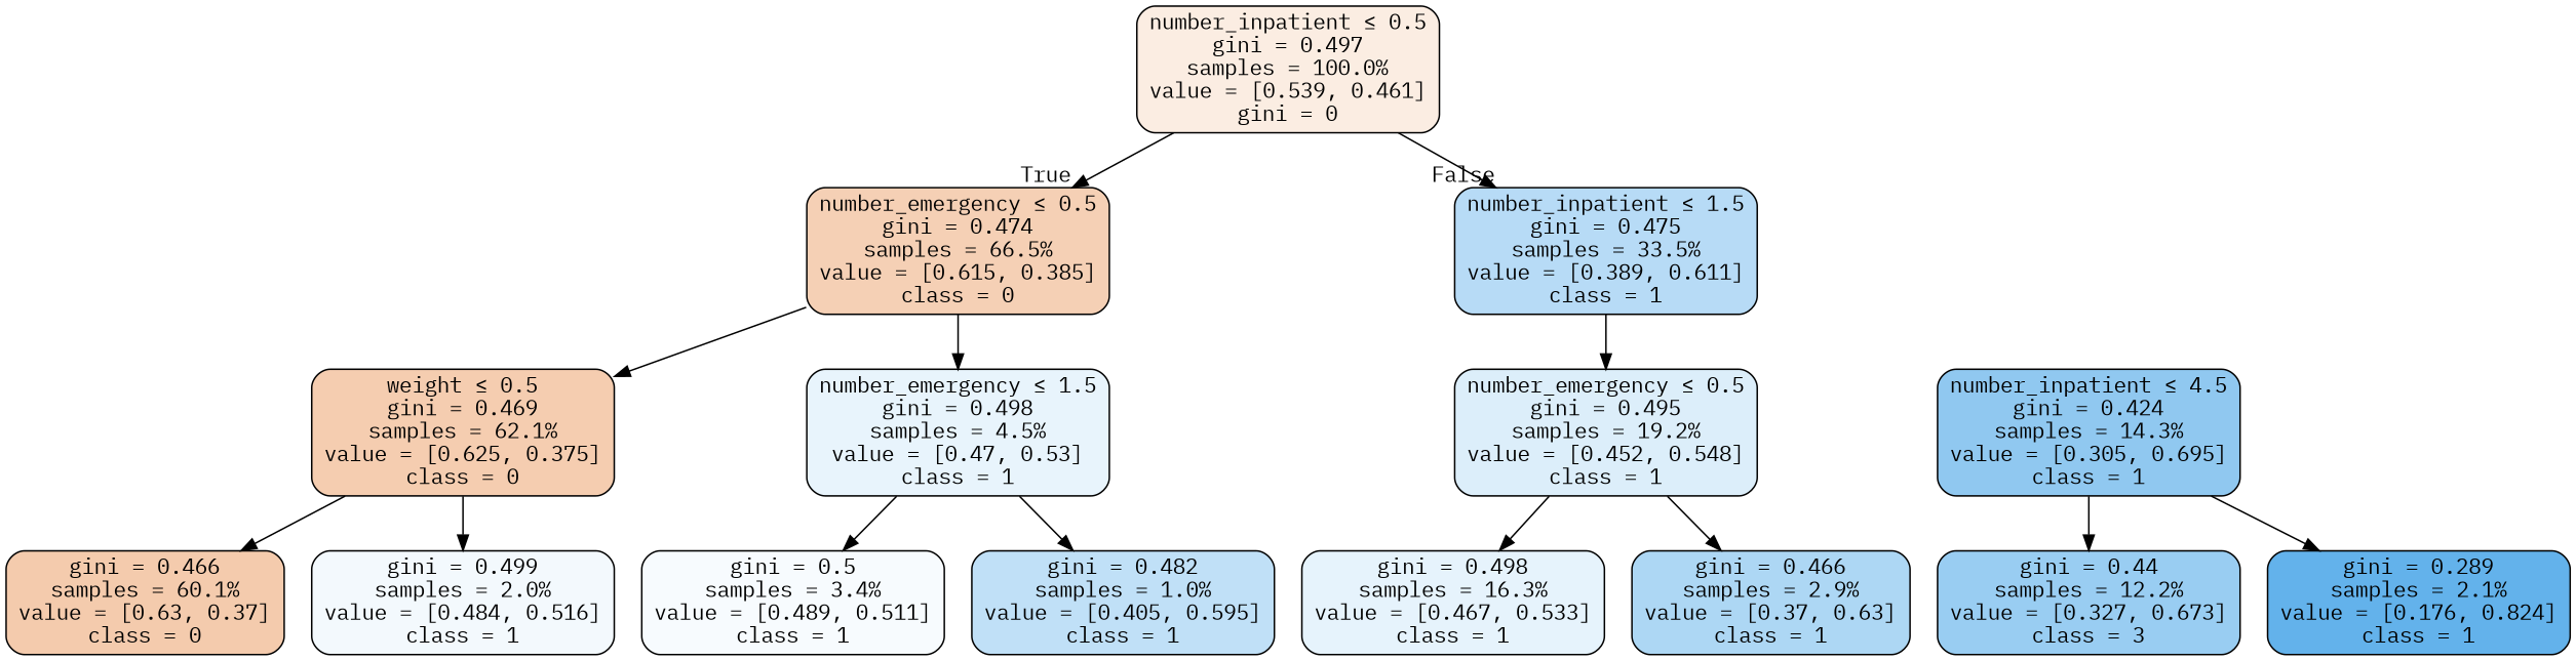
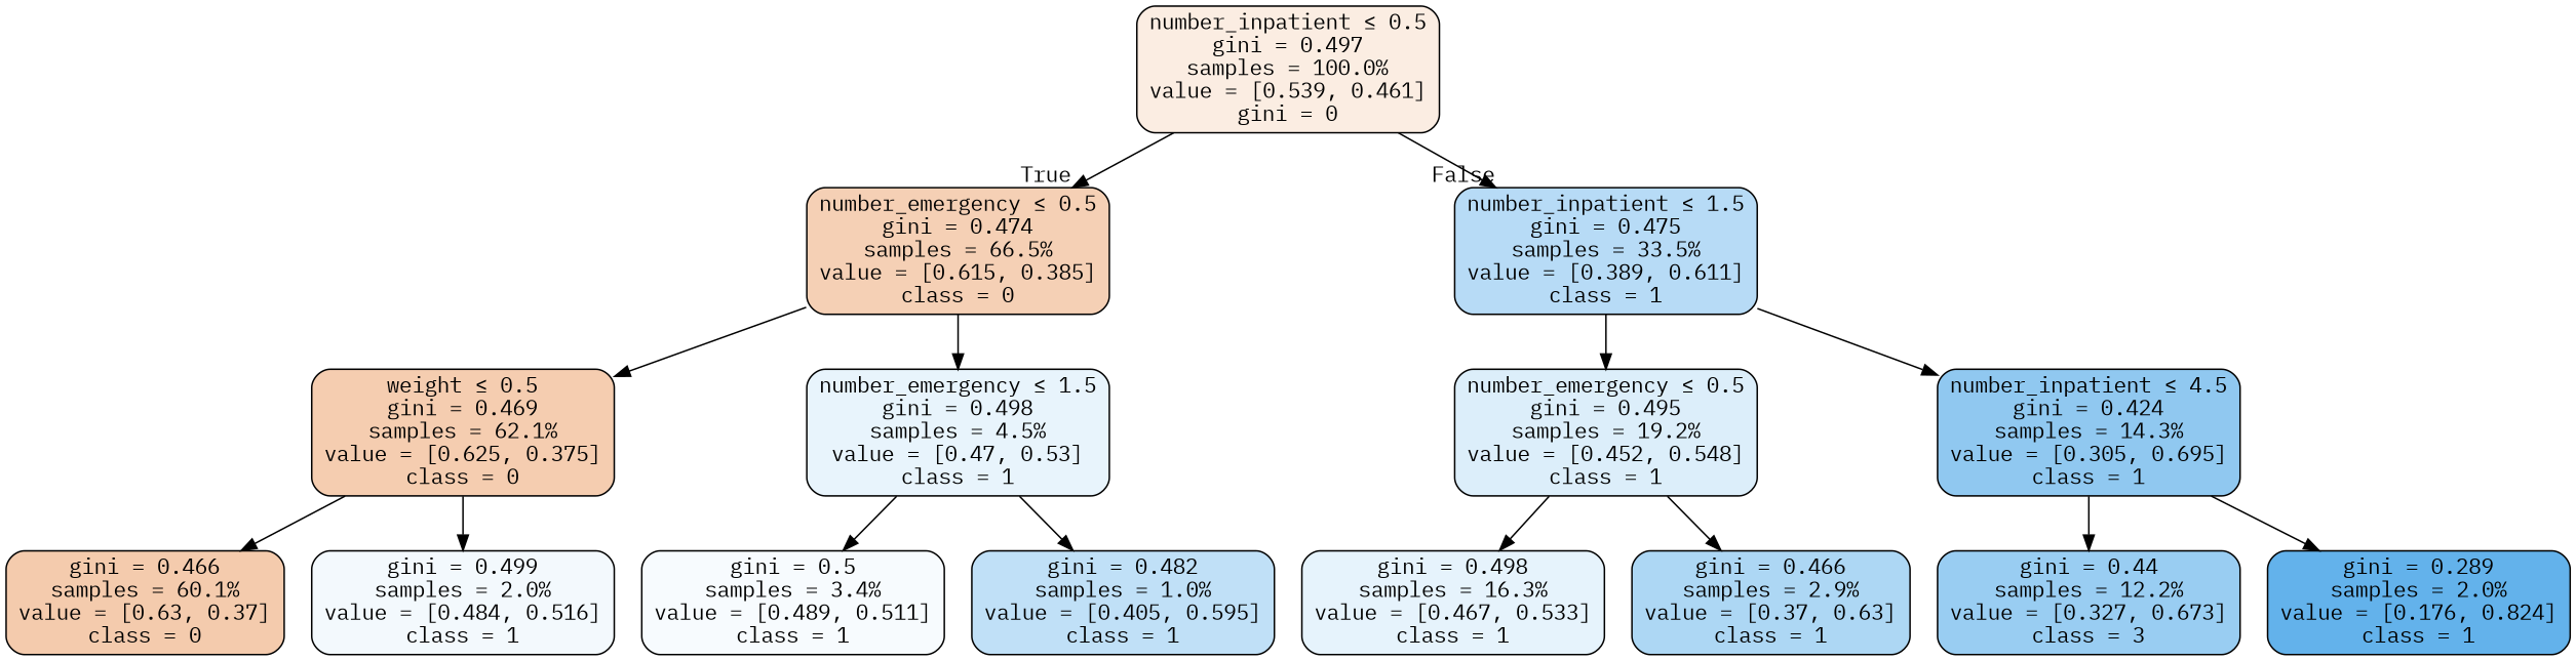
  digraph {
    fontname="IBM Plex Mono"
    node [color=black fontname="IBM Plex Mono" shape=box style="filled, rounded"]
    edge [fontname="IBM Plex Mono"]
    n1 [fillcolor="#fbede2" label=<number_inpatient &le; 0.5<br/>gini = 0.497<br/>samples = 100.0%<br/>value = [0.539, 0.461]<br/>gini = 0>]
    n2 [fillcolor="#f5d0b5" label=<number_emergency &le; 0.5<br/>gini = 0.474<br/>samples = 66.5%<br/>value = [0.615, 0.385]<br/>class = 0>]
    n3 [fillcolor="#b7dbf6" label=<number_inpatient &le; 1.5<br/>gini = 0.475<br/>samples = 33.5%<br/>value = [0.389, 0.611]<br/>class = 1>]
    n4 [fillcolor="#f5cdb0" label=<weight &le; 0.5<br/>gini = 0.469<br/>samples = 62.1%<br/>value = [0.625, 0.375]<br/>class = 0>]
    n5 [fillcolor="#e8f4fc" label=<number_emergency &le; 1.5<br/>gini = 0.498<br/>samples = 4.5%<br/>value = [0.47, 0.53]<br/>class = 1>]
    n6 [fillcolor="#dceefa" label=<number_emergency &le; 0.5<br/>gini = 0.495<br/>samples = 19.2%<br/>value = [0.452, 0.548]<br/>class = 1>]
    n7 [fillcolor="#90c8f0" label=<number_inpatient &le; 4.5<br/>gini = 0.424<br/>samples = 14.3%<br/>value = [0.305, 0.695]<br/>class = 1>]
    n8 [fillcolor="#f4cbad" label=<gini = 0.466<br/>samples = 60.1%<br/>value = [0.63, 0.37]<br/>class = 0>]
    n9 [fillcolor="#f3f9fd" label=<gini = 0.499<br/>samples = 2.0%<br/>value = [0.484, 0.516]<br/>class = 1>]
    n10 [fillcolor="#f7fbfe" label=<gini = 0.5<br/>samples = 3.4%<br/>value = [0.489, 0.511]<br/>class = 1>]
    n11 [fillcolor="#c0e0f7" label=<gini = 0.482<br/>samples = 1.0%<br/>value = [0.405, 0.595]<br/>class = 1>]
    n12 [fillcolor="#e6f3fc" label=<gini = 0.498<br/>samples = 16.3%<br/>value = [0.467, 0.533]<br/>class = 1>]
    n13 [fillcolor="#add7f4" label=<gini = 0.466<br/>samples = 2.9%<br/>value = [0.37, 0.63]<br/>class = 1>]
    n14 [fillcolor="#99cdf2" label=<gini = 0.44<br/>samples = 12.2%<br/>value = [0.327, 0.673]<br/>class = 3>]
-   n15 [fillcolor="#63b2eb" label=<gini = 0.289<br/>samples = 2.1%<br/>value = [0.176, 0.824]<br/>class = 1>]
+   n15 [fillcolor="#63b2eb" label=<gini = 0.289<br/>samples = 2.0%<br/>value = [0.176, 0.824]<br/>class = 1>]
    n1 -> n2 [headlabel=True labelangle=45 labeldistance=2.5]
    n1 -> n3 [headlabel=False labelangle=-45 labeldistance=2.5]
    n2 -> n4
    n2 -> n5
    n3 -> n6
+   n3 -> n7
    n4 -> n8
    n4 -> n9
    n5 -> n10
    n5 -> n11
    n6 -> n12
    n6 -> n13
    n7 -> n14
    n7 -> n15
  }
